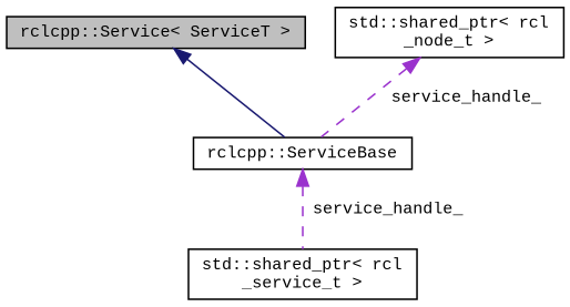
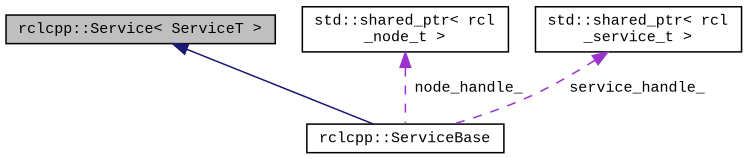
  digraph {
    fontname="Liberation Mono"
    node [color=black fillcolor=white fontname="Liberation Mono" fontsize=10 shape=record style=filled]
    edge [color=darkorchid3 dir=back fontname="Liberation Mono" fontsize=10 labelfontname=Helvetica labelfontsize=10 style=dashed]
    n1 [fillcolor=grey75 fontcolor=black height=0.2 label="rclcpp::Service\< ServiceT \>" width=0.4]
    n2 [height=0.2 label="rclcpp::ServiceBase" width=0.4]
    n3 [height=0.2 label="std::shared_ptr\< rcl\l_node_t \>" width=0.4]
    n4 [height=0.2 label="std::shared_ptr\< rcl\l_service_t \>" width=0.4]
    n1 -> n2 [color=midnightblue style=solid]
-   n3 -> n2 [label=" service_handle_"]
-   n2 -> n4 [label=" service_handle_"]
+   n3 -> n2 [label=" node_handle_"]
+   n4 -> n2 [label=" service_handle_"]
  }
